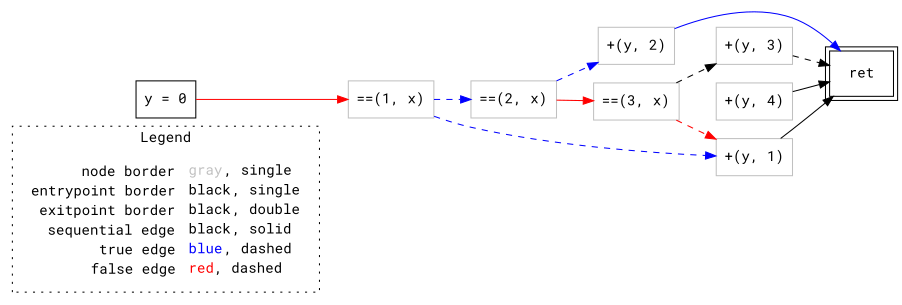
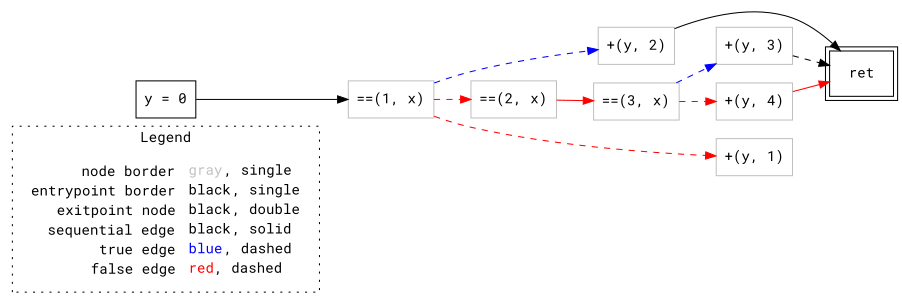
  digraph {
    fontname="Roboto Mono"
    rankdir=LR
    node [fontname="Roboto Mono" shape=rect color=gray]
    edge [color=black fontname="Roboto Mono" style=dashed]
-   n1 [label=<<table border="0" cellpadding="2" cellspacing="0" cellborder="0"><tr><td align="right">node border&nbsp;</td><td align="left"><font color="gray">gray</font>, single</td></tr><tr><td align="right">entrypoint border&nbsp;</td><td align="left"><font color="black">black</font>, single</td></tr><tr><td align="right">exitpoint border&nbsp;</td><td align="left"><font color="black">black</font>, double</td></tr><tr><td align="right">sequential edge&nbsp;</td><td align="left"><font color="black">black</font>, solid</td></tr><tr><td align="right">true edge&nbsp;</td><td align="left"><font color="blue">blue</font>, dashed</td></tr><tr><td align="right">false edge&nbsp;</td><td align="left"><font color="red">red</font>, dashed</td></tr></table>> shape=plaintext color=""]
+   n1 [label=<<table border="0" cellpadding="2" cellspacing="0" cellborder="0"><tr><td align="right">node border&nbsp;</td><td align="left"><font color="gray">gray</font>, single</td></tr><tr><td align="right">entrypoint border&nbsp;</td><td align="left"><font color="black">black</font>, single</td></tr><tr><td align="right">exitpoint node&nbsp;</td><td align="left"><font color="black">black</font>, double</td></tr><tr><td align="right">sequential edge&nbsp;</td><td align="left"><font color="black">black</font>, solid</td></tr><tr><td align="right">true edge&nbsp;</td><td align="left"><font color="blue">blue</font>, dashed</td></tr><tr><td align="right">false edge&nbsp;</td><td align="left"><font color="red">red</font>, dashed</td></tr></table>> shape=plaintext color=""]
    n2 [color=black label=<y = 0>]
    n3 [label=<==(1, x)>]
    n4 [label=<==(2, x)>]
    n5 [label=<+(y, 1)>]
    n6 [label=<+(y, 3)>]
    n7 [color=black label=<ret> peripheries=2]
    n8 [label=<+(y, 2)>]
    n9 [label=<==(3, x)>]
    n10 [label=<+(y, 4)>]
    subgraph cluster_1 {
      label=Legend
      style=dotted
      n1
    }
-   n2 -> n3 [color=red style=""]
-   n3 -> n4 [color=blue]
-   n3 -> n5 [color=blue]
-   n4 -> n8 [color=blue]
+   n2 -> n3 [style=""]
+   n3 -> n4 [color=red]
+   n3 -> n5 [color=red]
+   n3 -> n8 [color=blue]
    n4 -> n9 [color=red style=solid]
-   n5 -> n7 [style=""]
    n6 -> n7
-   n8 -> n7 [color=blue style=""]
-   n9 -> n6
-   n9 -> n5 [color=red]
-   n10 -> n7 [style=""]
+   n8 -> n7 [style=""]
+   n9 -> n6 [color=blue]
+   n9 -> n10 [color=red]
+   n10 -> n7 [color=red style=""]
  }
